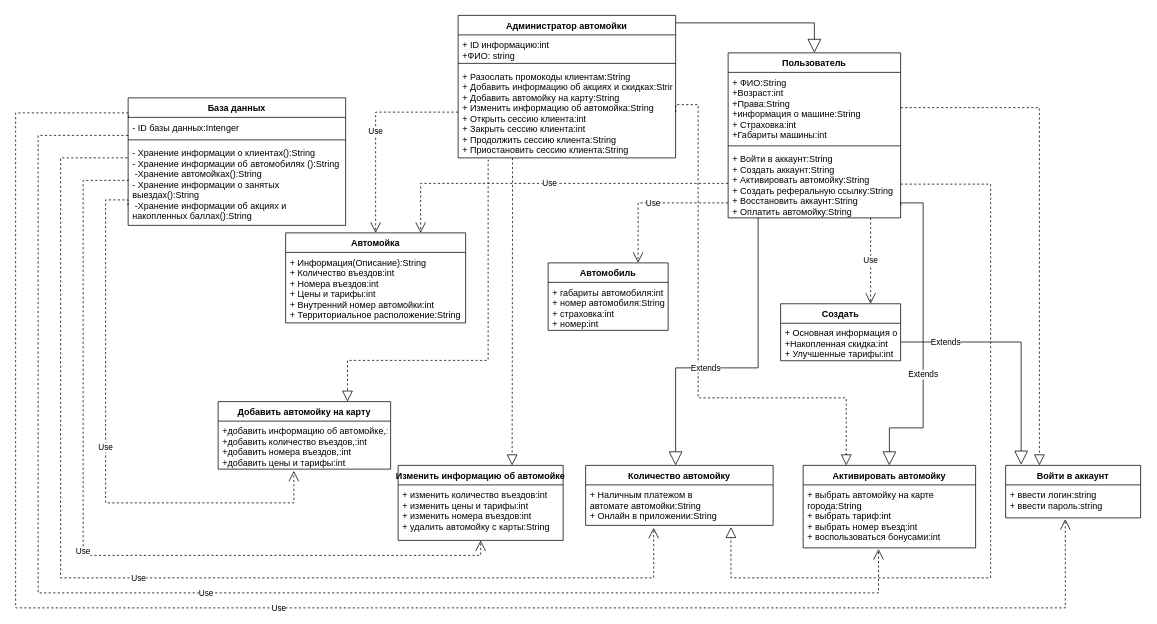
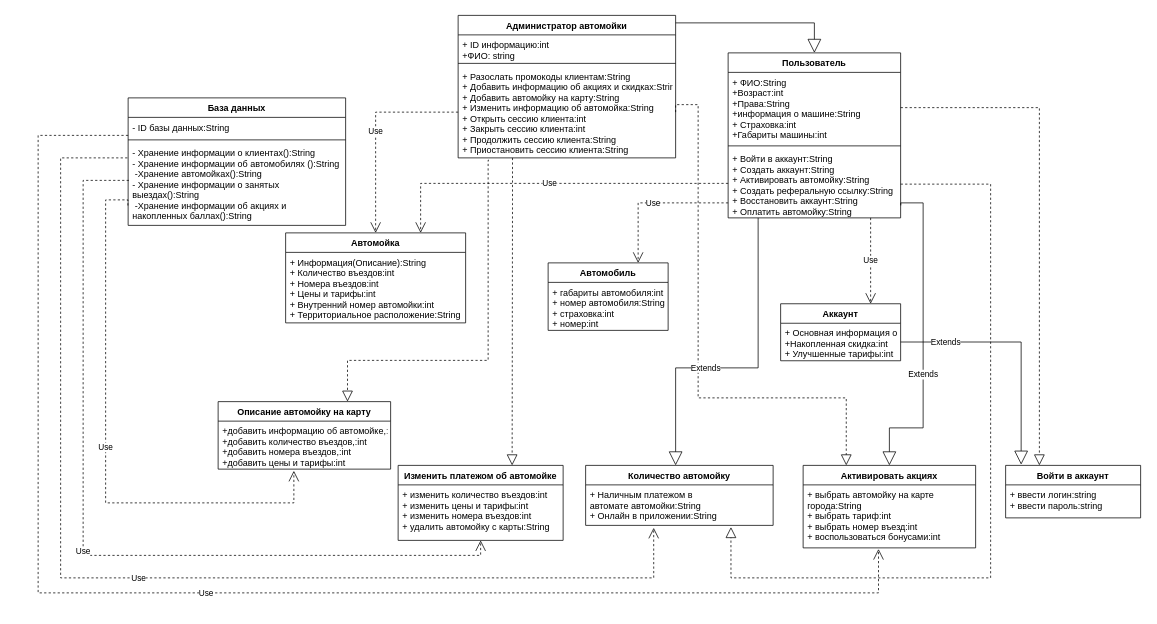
  <mxCell id="0" />
  <mxCell id="1" parent="0" />
  <mxCell id="2" value="Пользователь" style="swimlane;fontStyle=1;align=center;verticalAlign=top;childLayout=stackLayout;horizontal=1;startSize=26;horizontalStack=0;resizeParent=1;resizeParentMax=0;resizeLast=0;collapsible=1;marginBottom=0;" vertex="1" parent="1"><mxGeometry x="970" y="70" width="230" height="220" as="geometry" /></mxCell>
  <mxCell id="3" value="+ ФИО:String&#10;+Возраст:int&#10;+Права:String&#10;+информация о машине:String&#10;+ Страховка:int&#10;+Габариты машины:int" style="text;strokeColor=none;fillColor=none;align=left;verticalAlign=top;spacingLeft=4;spacingRight=4;overflow=hidden;rotatable=0;points=[[0,0.5],[1,0.5]];portConstraint=eastwest;" vertex="1" parent="2"><mxGeometry y="26" width="230" height="94" as="geometry" /></mxCell>
  <mxCell id="4" value="" style="line;strokeWidth=1;fillColor=none;align=left;verticalAlign=middle;spacingTop=-1;spacingLeft=3;spacingRight=3;rotatable=0;labelPosition=right;points=[];portConstraint=eastwest;" vertex="1" parent="2"><mxGeometry y="120" width="230" height="8" as="geometry" /></mxCell>
  <mxCell id="5" value="+ Войти в аккаунт:String&#10;+ Создать аккаунт:String&#10;+ Активировать автомойку:String&#10;+ Создать реферальную ссылку:String&#10;+ Восстановить аккаунт:String&#10;+ Оплатить автомойку:String" style="text;strokeColor=none;fillColor=none;align=left;verticalAlign=top;spacingLeft=4;spacingRight=4;overflow=hidden;rotatable=0;points=[[0,0.5],[1,0.5]];portConstraint=eastwest;" vertex="1" parent="2"><mxGeometry y="128" width="230" height="92" as="geometry" /></mxCell>
  <mxCell id="6" value="Администратор автомойки" style="swimlane;fontStyle=1;align=center;verticalAlign=top;childLayout=stackLayout;horizontal=1;startSize=26;horizontalStack=0;resizeParent=1;resizeParentMax=0;resizeLast=0;collapsible=1;marginBottom=0;" vertex="1" parent="1"><mxGeometry x="610" y="20" width="290" height="190" as="geometry" /></mxCell>
  <mxCell id="7" value="+ ID информацию:int&#10;+ФИО: string" style="text;strokeColor=none;fillColor=none;align=left;verticalAlign=top;spacingLeft=4;spacingRight=4;overflow=hidden;rotatable=0;points=[[0,0.5],[1,0.5]];portConstraint=eastwest;" vertex="1" parent="6"><mxGeometry y="26" width="290" height="34" as="geometry" /></mxCell>
  <mxCell id="8" value="" style="line;strokeWidth=1;fillColor=none;align=left;verticalAlign=middle;spacingTop=-1;spacingLeft=3;spacingRight=3;rotatable=0;labelPosition=right;points=[];portConstraint=eastwest;" vertex="1" parent="6"><mxGeometry y="60" width="290" height="8" as="geometry" /></mxCell>
  <mxCell id="9" value="+ Разослать промокоды клиентам:String&#10;+ Добавить информацию об акциях и скидках:String&#10;+ Добавить автомойку на карту:String&#10;+ Изменить информацию об автомойка:String&#10;+ Открыть сессию клиента:int&#10;+ Закрыть сессию клиента:int&#10;+ Продолжить сессию клиента:String&#10;+ Приостановить сессию клиента:String" style="text;strokeColor=none;fillColor=none;align=left;verticalAlign=top;spacingLeft=4;spacingRight=4;overflow=hidden;rotatable=0;points=[[0,0.5],[1,0.5]];portConstraint=eastwest;" vertex="1" parent="6"><mxGeometry y="68" width="290" height="122" as="geometry" /></mxCell>
  <mxCell id="10" value="Автомойка" style="swimlane;fontStyle=1;align=center;verticalAlign=top;childLayout=stackLayout;horizontal=1;startSize=26;horizontalStack=0;resizeParent=1;resizeParentMax=0;resizeLast=0;collapsible=1;marginBottom=0;" vertex="1" parent="1"><mxGeometry x="380" y="310" width="240" height="120" as="geometry" /></mxCell>
  <mxCell id="11" value="+ Информация(Описание):String&#10;+ Количество въездов:int&#10;+ Номера въездов:int&#10;+ Цены и тарифы:int&#10;+ Внутренний номер автомойки:int&#10;+ Территориальное расположение:String&#10;" style="text;strokeColor=none;fillColor=none;align=left;verticalAlign=top;spacingLeft=4;spacingRight=4;overflow=hidden;rotatable=0;points=[[0,0.5],[1,0.5]];portConstraint=eastwest;" vertex="1" parent="10"><mxGeometry y="26" width="240" height="94" as="geometry" /></mxCell>
  <mxCell id="12" value="Автомобиль" style="swimlane;fontStyle=1;align=center;verticalAlign=top;childLayout=stackLayout;horizontal=1;startSize=26;horizontalStack=0;resizeParent=1;resizeParentMax=0;resizeLast=0;collapsible=1;marginBottom=0;" vertex="1" parent="1"><mxGeometry x="730" y="350" width="160" height="90" as="geometry" /></mxCell>
  <mxCell id="13" value="+ габариты автомобиля:int&#10;+ номер автомобиля:String&#10;+ страховка:int&#10;+ номер:int" style="text;strokeColor=none;fillColor=none;align=left;verticalAlign=top;spacingLeft=4;spacingRight=4;overflow=hidden;rotatable=0;points=[[0,0.5],[1,0.5]];portConstraint=eastwest;" vertex="1" parent="12"><mxGeometry y="26" width="160" height="64" as="geometry" /></mxCell>
- <mxCell id="14" value="Создать" style="swimlane;fontStyle=1;align=center;verticalAlign=top;childLayout=stackLayout;horizontal=1;startSize=26;horizontalStack=0;resizeParent=1;resizeParentMax=0;resizeLast=0;collapsible=1;marginBottom=0;" vertex="1" parent="1"><mxGeometry x="1040" y="404.5" width="160" height="76" as="geometry" /></mxCell>
+ <mxCell id="14" value="Аккаунт" style="swimlane;fontStyle=1;align=center;verticalAlign=top;childLayout=stackLayout;horizontal=1;startSize=26;horizontalStack=0;resizeParent=1;resizeParentMax=0;resizeLast=0;collapsible=1;marginBottom=0;" vertex="1" parent="1"><mxGeometry x="1040" y="404.5" width="160" height="76" as="geometry" /></mxCell>
  <mxCell id="15" value="+ Основная информация о пользователе:String&#10;+Накопленная скидка:int&#10;+ Улучшенные тарифы:int" style="text;strokeColor=none;fillColor=none;align=left;verticalAlign=top;spacingLeft=4;spacingRight=4;overflow=hidden;rotatable=0;points=[[0,0.5],[1,0.5]];portConstraint=eastwest;" vertex="1" parent="14"><mxGeometry y="26" width="160" height="50" as="geometry" /></mxCell>
- <mxCell id="16" value="Активировать автомойку" style="swimlane;fontStyle=1;align=center;verticalAlign=top;childLayout=stackLayout;horizontal=1;startSize=26;horizontalStack=0;resizeParent=1;resizeParentMax=0;resizeLast=0;collapsible=1;marginBottom=0;" vertex="1" parent="1"><mxGeometry x="1070" y="620" width="230" height="110" as="geometry" /></mxCell>
+ <mxCell id="16" value="Активировать акциях" style="swimlane;fontStyle=1;align=center;verticalAlign=top;childLayout=stackLayout;horizontal=1;startSize=26;horizontalStack=0;resizeParent=1;resizeParentMax=0;resizeLast=0;collapsible=1;marginBottom=0;" vertex="1" parent="1"><mxGeometry x="1070" y="620" width="230" height="110" as="geometry" /></mxCell>
  <mxCell id="17" value="+ выбрать автомойку на карте &#10;города:String&#10;+ выбрать тариф:int&#10;+ выбрать номер въезд:int&#10;+ воспользоваться бонусами:int" style="text;strokeColor=none;fillColor=none;align=left;verticalAlign=top;spacingLeft=4;spacingRight=4;overflow=hidden;rotatable=0;points=[[0,0.5],[1,0.5]];portConstraint=eastwest;" vertex="1" parent="16"><mxGeometry y="26" width="230" height="84" as="geometry" /></mxCell>
  <mxCell id="18" value="Количество автомойку" style="swimlane;fontStyle=1;align=center;verticalAlign=top;childLayout=stackLayout;horizontal=1;startSize=26;horizontalStack=0;resizeParent=1;resizeParentMax=0;resizeLast=0;collapsible=1;marginBottom=0;" vertex="1" parent="1"><mxGeometry x="780" y="620" width="250" height="80" as="geometry" /></mxCell>
  <mxCell id="19" value="+ Наличным платежом в &#10;автомате автомойки:String &#10;+ Онлайн в приложении:String" style="text;strokeColor=none;fillColor=none;align=left;verticalAlign=top;spacingLeft=4;spacingRight=4;overflow=hidden;rotatable=0;points=[[0,0.5],[1,0.5]];portConstraint=eastwest;" vertex="1" parent="18"><mxGeometry y="26" width="250" height="54" as="geometry" /></mxCell>
- <mxCell id="20" value="Изменить информацию об автомойке" style="swimlane;fontStyle=1;align=center;verticalAlign=top;childLayout=stackLayout;horizontal=1;startSize=26;horizontalStack=0;resizeParent=1;resizeParentMax=0;resizeLast=0;collapsible=1;marginBottom=0;" vertex="1" parent="1"><mxGeometry x="530" y="620" width="220" height="100" as="geometry" /></mxCell>
+ <mxCell id="20" value="Изменить платежом об автомойке" style="swimlane;fontStyle=1;align=center;verticalAlign=top;childLayout=stackLayout;horizontal=1;startSize=26;horizontalStack=0;resizeParent=1;resizeParentMax=0;resizeLast=0;collapsible=1;marginBottom=0;" vertex="1" parent="1"><mxGeometry x="530" y="620" width="220" height="100" as="geometry" /></mxCell>
  <mxCell id="21" value="+ изменить количество въездов:int&#10;+ изменить цены и тарифы:int&#10;+ изменить номера въездов:int&#10;+ удалить автомойку с карты:String" style="text;strokeColor=none;fillColor=none;align=left;verticalAlign=top;spacingLeft=4;spacingRight=4;overflow=hidden;rotatable=0;points=[[0,0.5],[1,0.5]];portConstraint=eastwest;" vertex="1" parent="20"><mxGeometry y="26" width="220" height="74" as="geometry" /></mxCell>
- <mxCell id="22" value="Добавить автомойку на карту" style="swimlane;fontStyle=1;align=center;verticalAlign=top;childLayout=stackLayout;horizontal=1;startSize=26;horizontalStack=0;resizeParent=1;resizeParentMax=0;resizeLast=0;collapsible=1;marginBottom=0;" vertex="1" parent="1"><mxGeometry x="290" y="535" width="230" height="90" as="geometry" /></mxCell>
+ <mxCell id="22" value="Описание автомойку на карту" style="swimlane;fontStyle=1;align=center;verticalAlign=top;childLayout=stackLayout;horizontal=1;startSize=26;horizontalStack=0;resizeParent=1;resizeParentMax=0;resizeLast=0;collapsible=1;marginBottom=0;" vertex="1" parent="1"><mxGeometry x="290" y="535" width="230" height="90" as="geometry" /></mxCell>
  <mxCell id="23" value="+добавить информацию об автомойке,:String&#10;+добавить количество въездов,:int&#10;+добавить номера въездов,:int&#10;+добавить цены и тарифы:int" style="text;strokeColor=none;fillColor=none;align=left;verticalAlign=top;spacingLeft=4;spacingRight=4;overflow=hidden;rotatable=0;points=[[0,0.5],[1,0.5]];portConstraint=eastwest;" vertex="1" parent="22"><mxGeometry y="26" width="230" height="64" as="geometry" /></mxCell>
  <mxCell id="24" value="Войти в аккаунт" style="swimlane;fontStyle=1;align=center;verticalAlign=top;childLayout=stackLayout;horizontal=1;startSize=26;horizontalStack=0;resizeParent=1;resizeParentMax=0;resizeLast=0;collapsible=1;marginBottom=0;" vertex="1" parent="1"><mxGeometry x="1340" y="620" width="180" height="70" as="geometry" /></mxCell>
  <mxCell id="25" value="+ ввести логин:string&#10;+ ввести пароль:string" style="text;strokeColor=none;fillColor=none;align=left;verticalAlign=top;spacingLeft=4;spacingRight=4;overflow=hidden;rotatable=0;points=[[0,0.5],[1,0.5]];portConstraint=eastwest;" vertex="1" parent="24"><mxGeometry y="26" width="180" height="44" as="geometry" /></mxCell>
  <mxCell id="26" value="База данных" style="swimlane;fontStyle=1;align=center;verticalAlign=top;childLayout=stackLayout;horizontal=1;startSize=26;horizontalStack=0;resizeParent=1;resizeParentMax=0;resizeLast=0;collapsible=1;marginBottom=0;" vertex="1" parent="1"><mxGeometry x="170" y="130" width="290" height="170" as="geometry" /></mxCell>
- <mxCell id="27" value="- ID базы данных:Intenger&#10;" style="text;strokeColor=none;fillColor=none;align=left;verticalAlign=top;spacingLeft=4;spacingRight=4;overflow=hidden;rotatable=0;points=[[0,0.5],[1,0.5]];portConstraint=eastwest;" vertex="1" parent="26"><mxGeometry y="26" width="290" height="26" as="geometry" /></mxCell>
+ <mxCell id="27" value="- ID базы данных:String&#10;" style="text;strokeColor=none;fillColor=none;align=left;verticalAlign=top;spacingLeft=4;spacingRight=4;overflow=hidden;rotatable=0;points=[[0,0.5],[1,0.5]];portConstraint=eastwest;" vertex="1" parent="26"><mxGeometry y="26" width="290" height="26" as="geometry" /></mxCell>
  <mxCell id="28" value="" style="line;strokeWidth=1;fillColor=none;align=left;verticalAlign=middle;spacingTop=-1;spacingLeft=3;spacingRight=3;rotatable=0;labelPosition=right;points=[];portConstraint=eastwest;" vertex="1" parent="26"><mxGeometry y="52" width="290" height="8" as="geometry" /></mxCell>
  <mxCell id="29" value="- Хранение информации о клиентах():String&#10;- Хранение информации об автомобилях ():String&#10; -Хранение автомойках():String&#10;- Хранение информации о занятых &#10;выездах():String&#10; -Хранение информации об акциях и &#10;накопленных баллах():String" style="text;strokeColor=none;fillColor=none;align=left;verticalAlign=top;spacingLeft=4;spacingRight=4;overflow=hidden;rotatable=0;points=[[0,0.5],[1,0.5]];portConstraint=eastwest;" vertex="1" parent="26"><mxGeometry y="60" width="290" height="110" as="geometry" /></mxCell>
  <mxCell id="30" value="" style="endArrow=block;dashed=1;endFill=0;endSize=12;html=1;rounded=0;entryX=0.775;entryY=1.042;entryDx=0;entryDy=0;edgeStyle=orthogonalEdgeStyle;entryPerimeter=0;" edge="1" parent="1" target="19"><mxGeometry width="160" relative="1" as="geometry"><mxPoint x="1200" y="245" as="sourcePoint" /><mxPoint y="654" as="targetPoint" x="760" /><Array as="points"><mxPoint x="1320" y="245" /><mxPoint x="1320" y="770" /><mxPoint x="974" y="770" /></Array></mxGeometry></mxCell>
  <mxCell id="31" value="" style="endArrow=block;dashed=1;endFill=0;endSize=12;html=1;rounded=0;exitX=1;exitY=0.5;exitDx=0;exitDy=0;entryX=0.25;entryY=0;entryDx=0;entryDy=0;edgeStyle=orthogonalEdgeStyle;" edge="1" parent="1" source="3" target="24"><mxGeometry width="160" relative="1" as="geometry"><mxPoint x="996" y="271.26" as="sourcePoint" /><mxPoint x="990" y="645" as="targetPoint" /><Array as="points"><mxPoint x="1385" y="143" /></Array></mxGeometry></mxCell>
  <mxCell id="32" value="" style="endArrow=block;dashed=1;endFill=0;endSize=12;html=1;rounded=0;exitX=0.25;exitY=1;exitDx=0;exitDy=0;edgeStyle=orthogonalEdgeStyle;" edge="1" parent="1" source="6"><mxGeometry width="160" relative="1" as="geometry"><mxPoint x="1171" y="257.22" as="sourcePoint" /><mxPoint x="682" y="620" as="targetPoint" /><Array as="points"><mxPoint x="682" y="271" /><mxPoint x="682" y="620" /></Array></mxGeometry></mxCell>
  <mxCell id="33" value="" style="endArrow=block;dashed=1;endFill=0;endSize=12;html=1;rounded=0;exitX=1;exitY=0.5;exitDx=0;exitDy=0;entryX=0.25;entryY=0;entryDx=0;entryDy=0;edgeStyle=orthogonalEdgeStyle;" edge="1" parent="1" source="9" target="16"><mxGeometry width="160" relative="1" as="geometry"><mxPoint x="809.08" y="189.262" as="sourcePoint" /><mxPoint x="750" y="630" as="targetPoint" /><Array as="points"><mxPoint x="930" y="139" /><mxPoint x="930" y="530" /><mxPoint x="1128" y="530" /></Array></mxGeometry></mxCell>
  <mxCell id="34" value="" style="endArrow=block;dashed=1;endFill=0;endSize=12;html=1;rounded=0;exitX=0.142;exitY=1.025;exitDx=0;exitDy=0;entryX=0.75;entryY=0;entryDx=0;entryDy=0;edgeStyle=orthogonalEdgeStyle;exitPerimeter=0;" edge="1" parent="1" source="9" target="22"><mxGeometry width="160" relative="1" as="geometry"><mxPoint x="910" y="149" as="sourcePoint" /><mxPoint x="1127.5" y="650" as="targetPoint" /><Array as="points"><mxPoint x="650" y="213" /><mxPoint x="650" y="480" /><mxPoint x="463" y="480" /></Array></mxGeometry></mxCell>
  <mxCell id="35" value="Use" style="endArrow=open;endSize=12;dashed=1;html=1;rounded=0;edgeStyle=orthogonalEdgeStyle;entryX=0.439;entryY=1.035;entryDx=0;entryDy=0;entryPerimeter=0;exitX=-0.001;exitY=0.759;exitDx=0;exitDy=0;exitPerimeter=0;" edge="1" parent="1" source="29" target="23"><mxGeometry width="160" relative="1" as="geometry"><mxPoint x="140" y="280" as="sourcePoint" /><mxPoint x="1300" y="775" as="targetPoint" /><Array as="points"><mxPoint x="140" y="266" /><mxPoint x="140" y="670" /><mxPoint x="391" y="670" /></Array></mxGeometry></mxCell>
  <mxCell id="36" value="Use" style="endArrow=open;endSize=12;dashed=1;html=1;rounded=0;edgeStyle=orthogonalEdgeStyle;entryX=0.5;entryY=1;entryDx=0;entryDy=0;entryPerimeter=0;" edge="1" parent="1" target="21"><mxGeometry width="160" relative="1" as="geometry"><mxPoint x="171" y="240" as="sourcePoint" /><mxPoint x="470.97" y="732.24" as="targetPoint" /><Array as="points"><mxPoint x="171" y="240" /><mxPoint x="110" y="240" /><mxPoint x="110" y="740" /><mxPoint x="640" y="740" /></Array></mxGeometry></mxCell>
  <mxCell id="37" value="Use" style="endArrow=open;endSize=12;dashed=1;html=1;rounded=0;edgeStyle=orthogonalEdgeStyle;entryX=0.363;entryY=1.06;entryDx=0;entryDy=0;entryPerimeter=0;" edge="1" parent="1" target="19"><mxGeometry width="160" relative="1" as="geometry"><mxPoint x="169" y="210" as="sourcePoint" /><mxPoint x="750" y="739.99" as="targetPoint" /><Array as="points"><mxPoint x="169" y="210" /><mxPoint x="80" y="210" /><mxPoint x="80" y="770" /><mxPoint x="871" y="770" /></Array></mxGeometry></mxCell>
  <mxCell id="38" value="Use" style="endArrow=open;endSize=12;dashed=1;html=1;rounded=0;edgeStyle=orthogonalEdgeStyle;entryX=0.437;entryY=1.018;entryDx=0;entryDy=0;entryPerimeter=0;" edge="1" parent="1" target="17"><mxGeometry width="160" relative="1" as="geometry"><mxPoint x="170" y="180" as="sourcePoint" /><mxPoint x="918.12" y="698.24" as="targetPoint" /><Array as="points"><mxPoint x="170" y="180" /><mxPoint x="50" y="180" /><mxPoint x="50" y="790" /><mxPoint x="1171" y="790" /></Array></mxGeometry></mxCell>
- <mxCell id="39" value="Use" style="endArrow=open;endSize=12;dashed=1;html=1;rounded=0;edgeStyle=orthogonalEdgeStyle;entryX=0.442;entryY=1.04;entryDx=0;entryDy=0;entryPerimeter=0;exitX=0.001;exitY=0.154;exitDx=0;exitDy=0;exitPerimeter=0;" edge="1" parent="1" source="26" target="25"><mxGeometry width="160" relative="1" as="geometry"><mxPoint x="620.04" y="60" as="sourcePoint" /><mxPoint x="1170.51" y="751.332" as="targetPoint" /><Array as="points"><mxPoint x="170" y="150" /><mxPoint x="20" y="150" /><mxPoint x="20" y="810" /><mxPoint x="1420" y="810" /></Array></mxGeometry></mxCell>
  <mxCell id="40" value="" style="endArrow=block;endSize=16;endFill=0;html=1;rounded=0;edgeStyle=orthogonalEdgeStyle;entryX=0.5;entryY=0;entryDx=0;entryDy=0;" edge="1" parent="1" target="2"><mxGeometry x="0.25" width="160" relative="1" as="geometry"><mxPoint x="900" y="30" as="sourcePoint" /><mxPoint x="810" y="310" as="targetPoint" /><Array as="points"><mxPoint x="1085" y="30" /></Array><mxPoint as="offset" /></mxGeometry></mxCell>
  <mxCell id="41" value="Use" style="endArrow=open;endSize=12;dashed=1;html=1;rounded=0;entryX=0.75;entryY=0;entryDx=0;entryDy=0;" edge="1" parent="1" target="14"><mxGeometry width="160" relative="1" as="geometry"><mxPoint x="1160" y="290" as="sourcePoint" /><mxPoint x="1140" y="425" as="targetPoint" /></mxGeometry></mxCell>
  <mxCell id="42" value="Use" style="endArrow=open;endSize=12;dashed=1;html=1;rounded=0;entryX=0.75;entryY=0;entryDx=0;entryDy=0;edgeStyle=orthogonalEdgeStyle;" edge="1" parent="1" target="12"><mxGeometry width="160" relative="1" as="geometry"><mxPoint x="970" y="270" as="sourcePoint" /><mxPoint x="1170" y="415" as="targetPoint" /><Array as="points"><mxPoint x="970" y="270" /><mxPoint x="850" y="270" /></Array></mxGeometry></mxCell>
  <mxCell id="43" value="Use" style="endArrow=open;endSize=12;dashed=1;html=1;rounded=0;entryX=0.75;entryY=0;entryDx=0;entryDy=0;edgeStyle=orthogonalEdgeStyle;exitX=0;exitY=0.5;exitDx=0;exitDy=0;" edge="1" parent="1" source="5" target="10"><mxGeometry width="160" relative="1" as="geometry"><mxPoint x="970" y="220" as="sourcePoint" /><mxPoint x="860" y="360" as="targetPoint" /></mxGeometry></mxCell>
  <mxCell id="44" value="Use" style="endArrow=open;endSize=12;dashed=1;html=1;rounded=0;entryX=0.5;entryY=0;entryDx=0;entryDy=0;edgeStyle=orthogonalEdgeStyle;exitX=0;exitY=0.5;exitDx=0;exitDy=0;" edge="1" parent="1" source="9" target="10"><mxGeometry width="160" relative="1" as="geometry"><mxPoint x="560" y="210" as="sourcePoint" /><mxPoint x="440" y="320" as="targetPoint" /></mxGeometry></mxCell>
  <mxCell id="45" value="Extends" style="endArrow=block;endSize=16;endFill=0;html=1;rounded=0;entryX=0.115;entryY=-0.014;entryDx=0;entryDy=0;entryPerimeter=0;exitX=1;exitY=0.5;exitDx=0;exitDy=0;edgeStyle=orthogonalEdgeStyle;" edge="1" parent="1" source="15" target="24"><mxGeometry x="-0.63" width="160" relative="1" as="geometry"><mxPoint x="719.38" y="650" as="sourcePoint" /><mxPoint x="719.88" y="532.4" as="targetPoint" /><mxPoint as="offset" /></mxGeometry></mxCell>
  <mxCell id="46" value="Extends" style="endArrow=block;endSize=16;endFill=0;html=1;rounded=0;edgeStyle=orthogonalEdgeStyle;" edge="1" parent="1"><mxGeometry x="0.225" width="160" relative="1" as="geometry"><mxPoint x="1010" y="290" as="sourcePoint" /><mxPoint x="900" y="620" as="targetPoint" /><Array as="points"><mxPoint x="1010" y="294" /><mxPoint x="1010" y="490" /><mxPoint x="900" y="490" /></Array><mxPoint as="offset" /></mxGeometry></mxCell>
  <mxCell id="47" value="Extends" style="endArrow=block;endSize=16;endFill=0;html=1;rounded=0;exitX=1.001;exitY=0.819;exitDx=0;exitDy=0;exitPerimeter=0;entryX=0.5;entryY=0;entryDx=0;entryDy=0;edgeStyle=orthogonalEdgeStyle;" edge="1" parent="1" source="5" target="16"><mxGeometry x="0.225" width="160" relative="1" as="geometry"><mxPoint x="1036" y="305" as="sourcePoint" /><mxPoint x="978" y="630" as="targetPoint" /><Array as="points"><mxPoint x="1200" y="270" /><mxPoint x="1230" y="270" /><mxPoint x="1230" y="570" /><mxPoint x="1185" y="570" /></Array><mxPoint as="offset" /></mxGeometry></mxCell>
